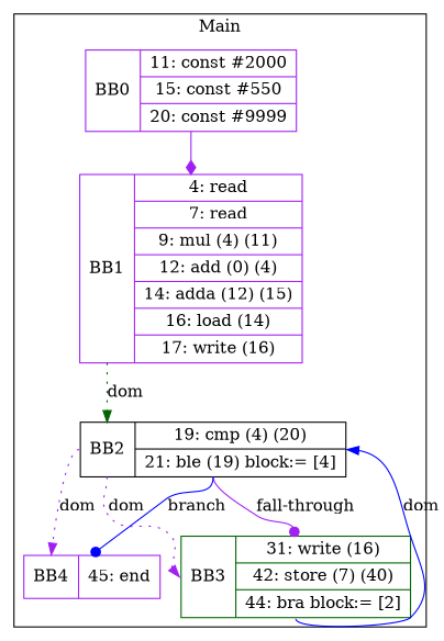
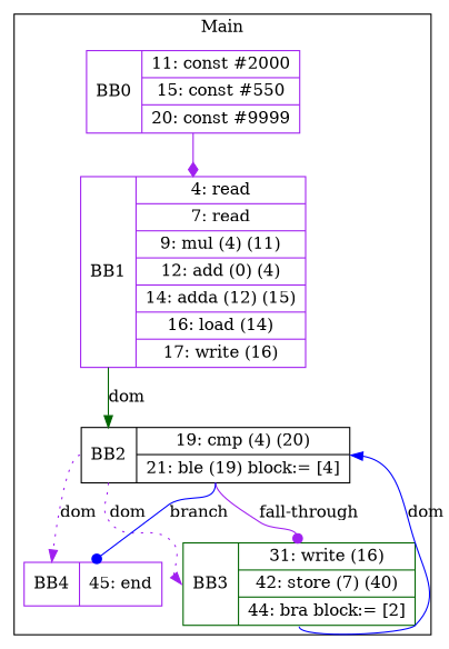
  digraph {
    node [color=purple shape=record]
    edge [arrowhead=normal color=purple headport=n tailport=s]
    n1 [label="<b>BB0|{11: const #2000|15: const #550|20: const #9999}"]
    n2 [label="<b>BB1|{4: read|7: read|9: mul (4) (11)|12: add (0) (4)|14: adda (12) (15)|16: load (14)|17: write (16)}"]
    n3 [color=black label="<b>BB2|{19: cmp (4) (20)|21: ble (19) block:= [4]}"]
    n4 [color=darkgreen label="<b>BB3|{31: write (16)|42: store (7) (40)|44: bra block:= [2]}"]
    n5 [label="<b>BB4|{45: end}"]
    subgraph cluster_1 {
      label=Main
      n1
      n2
      n3
      n4
      n5
    }
    n1 -> n2 [arrowhead=diamond]
-   n2 -> n3 [color=darkgreen headport=b label=dom style=dotted tailport=b]
+   n2 -> n3 [color=darkgreen headport=b label=dom style=solid tailport=b]
    n3 -> n4 [headport=b label=dom style=dotted tailport=b]
    n3 -> n4 [arrowhead=dot label="fall-through"]
    n3 -> n5 [headport=b label=dom style=dotted tailport=b]
    n3 -> n5 [arrowhead=dot color=blue label=branch]
    n4 -> n3 [color=blue headport=e label=dom]
  }
